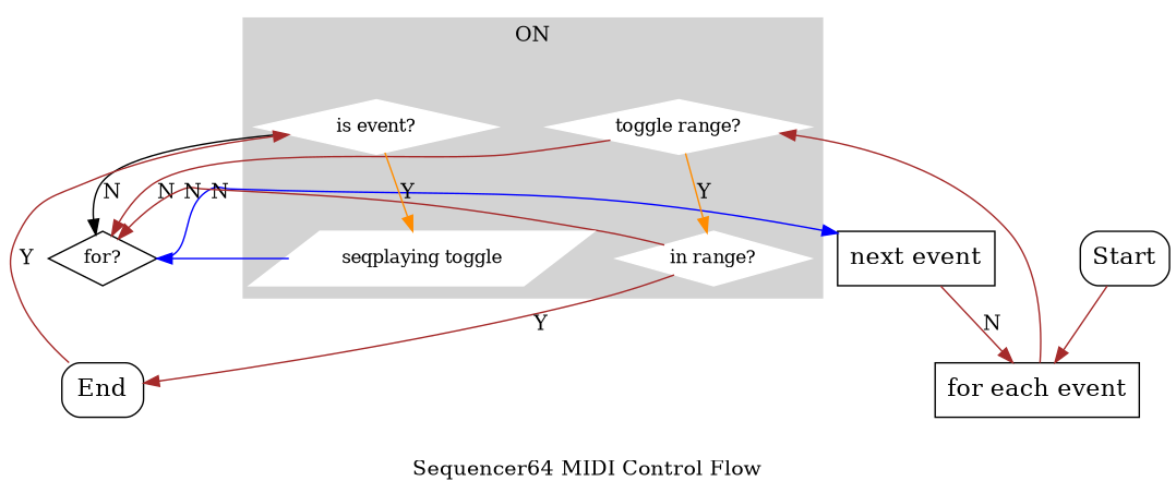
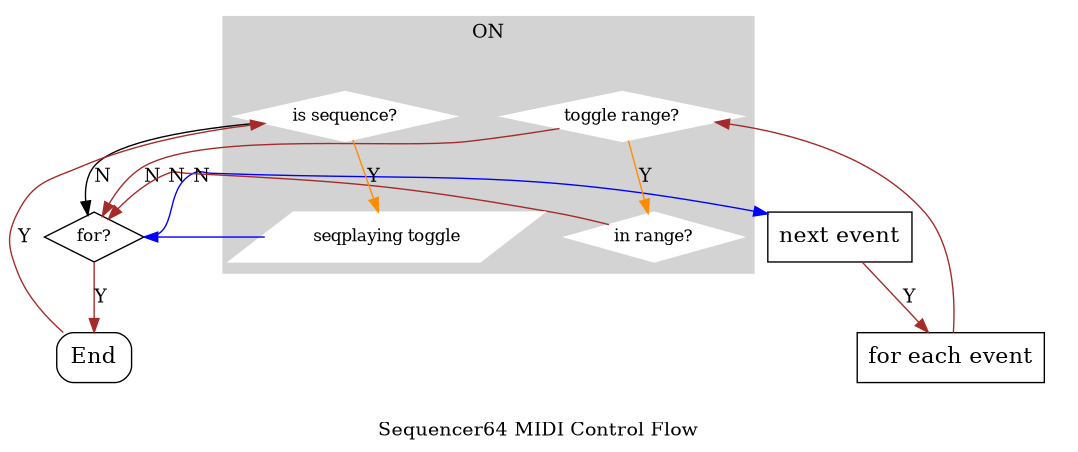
  digraph {
    label="Sequencer64 MIDI Control Flow"
    node [fontsize=12 shape=box style=filled]
    edge [color=brown]
    n1 [fontsize=16 label="next event" style=""]
    n2 [label="for?" shape=diamond style=""]
    n3 [color=white label="toggle range?" shape=diamond]
    n4 [color=white label="in range?" shape=diamond]
-   n5 [color=white label="is event?" shape=diamond]
+   n5 [color=white label="is sequence?" shape=diamond]
    n6 [color=white label="seqplaying toggle" shape=parallelogram]
    n7 [fontsize=16 label="for each event" style=""]
    n8 [fontsize=16 label=End style=rounded]
-   n9 [fontsize=16 label=Start style=rounded]
    subgraph sub_1 {
      rank=same
      n1
      n2
    }
    subgraph cluster_2 {
      color=lightgrey
      label=ON
      style=filled
      n3
      n4
      n5
      n6
    }
-   n1 -> n7 [label=N]
+   n1 -> n7 [label=Y]
    n2 -> n1 [color=blue label=N tailport=e]
-   n4 -> n8 [label=Y]
+   n2 -> n8 [label=Y]
    n3 -> n2 [label=N]
    n3 -> n4 [color=darkorange label=Y]
    n4 -> n2 [label=N]
    n5 -> n2 [color=black label=N]
    n5 -> n6 [color=darkorange label=Y]
    n6 -> n2 [color=blue]
    n7 -> n3
    n8 -> n5 [label=Y]
-   n9 -> n7
  }
